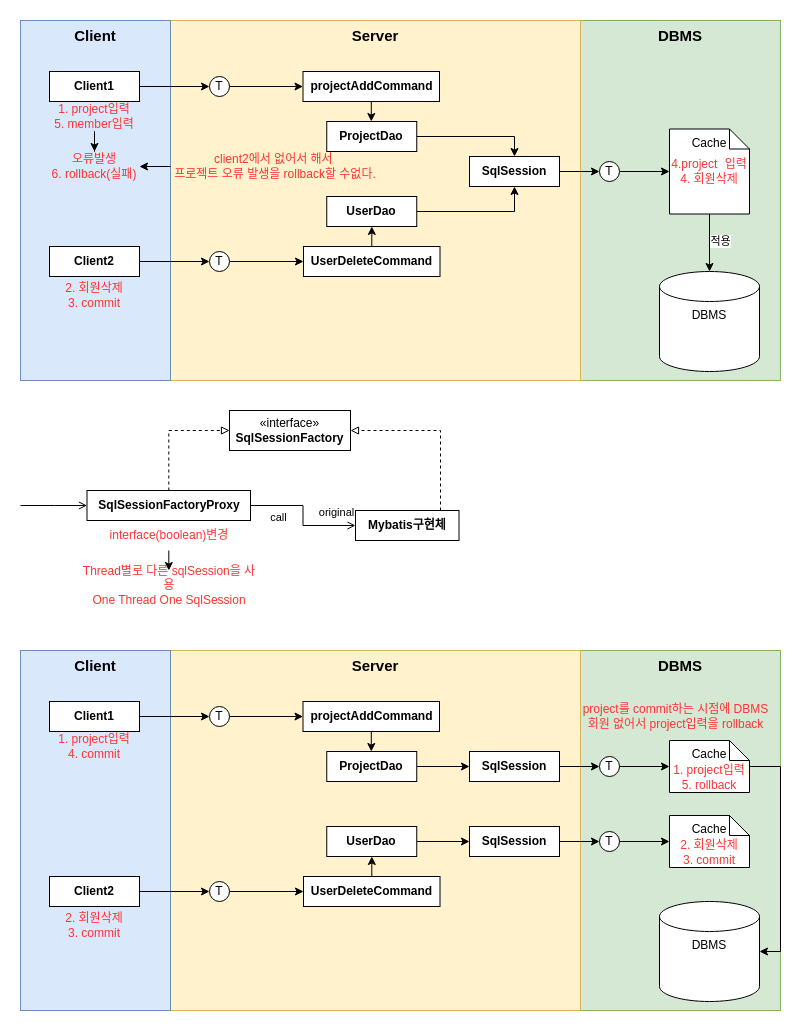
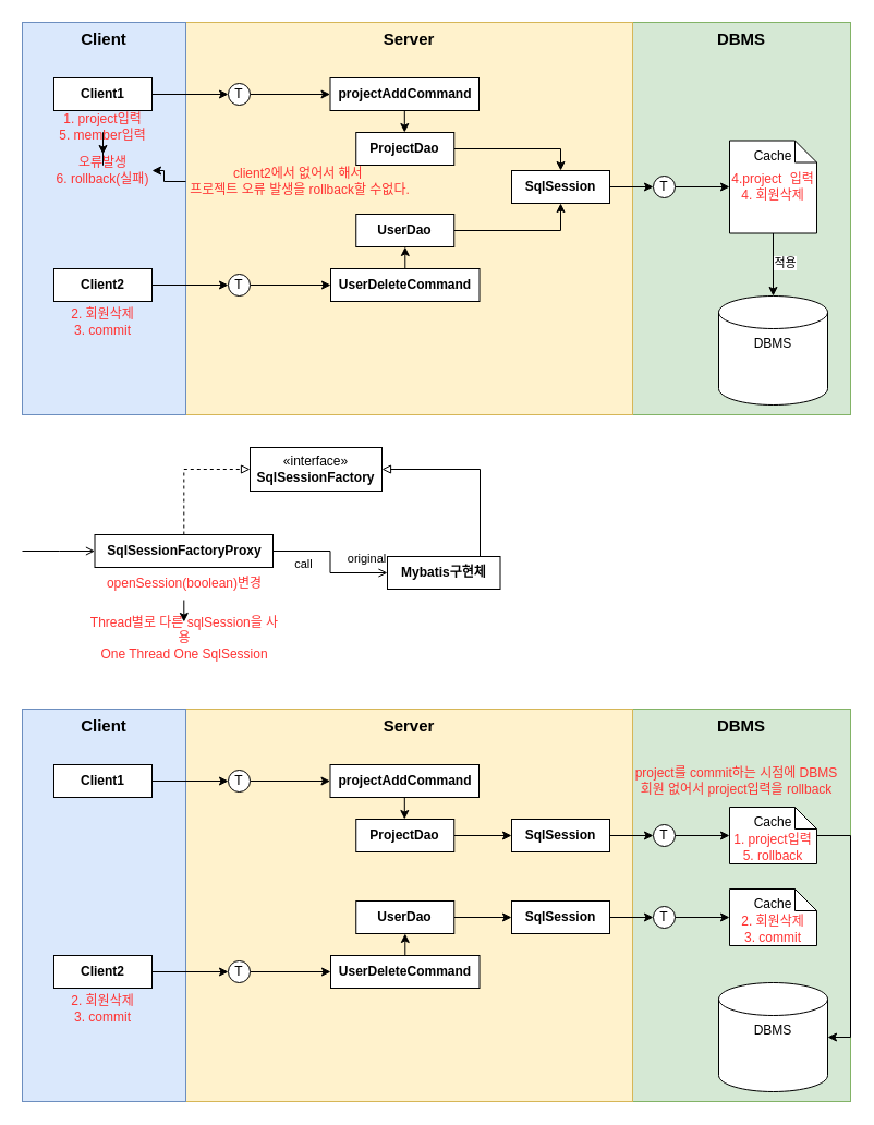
  <mxCell id="0" />
  <mxCell id="1" parent="0" />
  <mxCell id="2" value="DBMS" style="rounded=0;whiteSpace=wrap;html=1;fillColor=#d5e8d4;strokeColor=#82b366;verticalAlign=top;fontStyle=1;fontSize=15;" vertex="1" parent="1"><mxGeometry x="580" y="650" width="200" height="360" as="geometry" /></mxCell>
  <mxCell id="3" value="Server" style="rounded=0;whiteSpace=wrap;html=1;fillColor=#fff2cc;strokeColor=#d6b656;verticalAlign=top;fontStyle=1;fontSize=15;" vertex="1" parent="1"><mxGeometry x="170" y="650" width="410" height="360" as="geometry" /></mxCell>
  <mxCell id="4" value="Client" style="rounded=0;whiteSpace=wrap;html=1;fillColor=#dae8fc;strokeColor=#6c8ebf;verticalAlign=top;fontStyle=1;fontSize=15;" vertex="1" parent="1"><mxGeometry x="20" y="650" width="150" height="360" as="geometry" /></mxCell>
  <mxCell id="5" value="DBMS" style="rounded=0;whiteSpace=wrap;html=1;fillColor=#d5e8d4;strokeColor=#82b366;verticalAlign=top;fontStyle=1;fontSize=15;" vertex="1" parent="1"><mxGeometry x="580" y="20" width="200" height="360" as="geometry" /></mxCell>
  <mxCell id="6" value="Server" style="rounded=0;whiteSpace=wrap;html=1;fillColor=#fff2cc;strokeColor=#d6b656;verticalAlign=top;fontStyle=1;fontSize=15;" vertex="1" parent="1"><mxGeometry x="170" y="20" width="410" height="360" as="geometry" /></mxCell>
  <mxCell id="7" value="Client" style="rounded=0;whiteSpace=wrap;html=1;fillColor=#dae8fc;strokeColor=#6c8ebf;verticalAlign=top;fontStyle=1;fontSize=15;" vertex="1" parent="1"><mxGeometry x="20" y="20" width="150" height="360" as="geometry" /></mxCell>
  <mxCell id="8" value="" style="edgeStyle=orthogonalEdgeStyle;rounded=0;orthogonalLoop=1;jettySize=auto;html=1;" edge="1" parent="1" source="9" target="13"><mxGeometry relative="1" as="geometry" /></mxCell>
  <mxCell id="9" value="Client1" style="html=1;whiteSpace=wrap;fontStyle=1" vertex="1" parent="1"><mxGeometry x="49" y="71" width="90" height="30" as="geometry" /></mxCell>
  <mxCell id="10" value="" style="edgeStyle=orthogonalEdgeStyle;rounded=0;orthogonalLoop=1;jettySize=auto;html=1;" edge="1" parent="1" source="11" target="15"><mxGeometry relative="1" as="geometry" /></mxCell>
  <mxCell id="11" value="Client2" style="html=1;whiteSpace=wrap;fontStyle=1" vertex="1" parent="1"><mxGeometry x="49" y="246" width="90" height="30" as="geometry" /></mxCell>
  <mxCell id="12" value="" style="edgeStyle=orthogonalEdgeStyle;rounded=0;orthogonalLoop=1;jettySize=auto;html=1;entryX=0;entryY=0.5;entryDx=0;entryDy=0;" edge="1" parent="1" source="13" target="17"><mxGeometry relative="1" as="geometry" /></mxCell>
  <mxCell id="13" value="T" style="ellipse;whiteSpace=wrap;html=1;align=center;" vertex="1" parent="1"><mxGeometry x="209" y="76" width="20" height="20" as="geometry" /></mxCell>
  <mxCell id="14" value="" style="edgeStyle=orthogonalEdgeStyle;rounded=0;orthogonalLoop=1;jettySize=auto;html=1;entryX=0;entryY=0.5;entryDx=0;entryDy=0;" edge="1" parent="1" source="15" target="19"><mxGeometry relative="1" as="geometry" /></mxCell>
  <mxCell id="15" value="T" style="ellipse;whiteSpace=wrap;html=1;align=center;" vertex="1" parent="1"><mxGeometry x="209" y="251" width="20" height="20" as="geometry" /></mxCell>
  <mxCell id="16" value="" style="edgeStyle=orthogonalEdgeStyle;rounded=0;orthogonalLoop=1;jettySize=auto;html=1;entryX=0.5;entryY=0;entryDx=0;entryDy=0;" edge="1" parent="1" source="17" target="21"><mxGeometry relative="1" as="geometry" /></mxCell>
  <mxCell id="17" value="projectAddCommand" style="html=1;whiteSpace=wrap;fontStyle=1" vertex="1" parent="1"><mxGeometry x="302.5" y="71" width="136.5" height="30" as="geometry" /></mxCell>
  <mxCell id="18" style="edgeStyle=orthogonalEdgeStyle;rounded=0;orthogonalLoop=1;jettySize=auto;html=1;entryX=0.5;entryY=1;entryDx=0;entryDy=0;" edge="1" parent="1" source="19" target="23"><mxGeometry relative="1" as="geometry" /></mxCell>
  <mxCell id="19" value="UserDeleteCommand" style="html=1;whiteSpace=wrap;fontStyle=1" vertex="1" parent="1"><mxGeometry x="303" y="246" width="136.5" height="30" as="geometry" /></mxCell>
  <mxCell id="20" style="edgeStyle=orthogonalEdgeStyle;rounded=0;orthogonalLoop=1;jettySize=auto;html=1;entryX=0.5;entryY=0;entryDx=0;entryDy=0;" edge="1" parent="1" source="21" target="25"><mxGeometry relative="1" as="geometry" /></mxCell>
  <mxCell id="21" value="ProjectDao" style="html=1;whiteSpace=wrap;fontStyle=1" vertex="1" parent="1"><mxGeometry x="326.25" y="121" width="90" height="30" as="geometry" /></mxCell>
  <mxCell id="22" style="edgeStyle=orthogonalEdgeStyle;rounded=0;orthogonalLoop=1;jettySize=auto;html=1;entryX=0.5;entryY=1;entryDx=0;entryDy=0;" edge="1" parent="1" source="23" target="25"><mxGeometry relative="1" as="geometry" /></mxCell>
  <mxCell id="23" value="UserDao" style="html=1;whiteSpace=wrap;fontStyle=1" vertex="1" parent="1"><mxGeometry x="326.25" y="196" width="90" height="30" as="geometry" /></mxCell>
  <mxCell id="24" value="" style="edgeStyle=orthogonalEdgeStyle;rounded=0;orthogonalLoop=1;jettySize=auto;html=1;entryX=0;entryY=0.5;entryDx=0;entryDy=0;" edge="1" parent="1" source="25" target="27"><mxGeometry relative="1" as="geometry" /></mxCell>
  <mxCell id="25" value="SqlSession" style="html=1;whiteSpace=wrap;fontStyle=1" vertex="1" parent="1"><mxGeometry x="469" y="156" width="90" height="30" as="geometry" /></mxCell>
  <mxCell id="26" value="" style="edgeStyle=orthogonalEdgeStyle;rounded=0;orthogonalLoop=1;jettySize=auto;html=1;" edge="1" parent="1" source="27" target="29"><mxGeometry relative="1" as="geometry" /></mxCell>
  <mxCell id="27" value="T" style="ellipse;whiteSpace=wrap;html=1;align=center;" vertex="1" parent="1"><mxGeometry x="599" y="161" width="20" height="20" as="geometry" /></mxCell>
  <mxCell id="28" value="적용" style="edgeStyle=orthogonalEdgeStyle;rounded=0;orthogonalLoop=1;jettySize=auto;html=1;" edge="1" parent="1" source="29" target="30"><mxGeometry x="-0.078" y="11" relative="1" as="geometry"><mxPoint as="offset" /></mxGeometry></mxCell>
  <mxCell id="29" value="Cache" style="shape=note;size=20;whiteSpace=wrap;html=1;verticalAlign=top;" vertex="1" parent="1"><mxGeometry x="669" y="128.5" width="80" height="85" as="geometry" /></mxCell>
  <mxCell id="30" value="DBMS" style="shape=cylinder3;whiteSpace=wrap;html=1;boundedLbl=1;backgroundOutline=1;size=15;verticalAlign=top;" vertex="1" parent="1"><mxGeometry x="659" y="271" width="100" height="100" as="geometry" /></mxCell>
  <mxCell id="31" style="edgeStyle=orthogonalEdgeStyle;rounded=0;orthogonalLoop=1;jettySize=auto;html=1;entryX=0.5;entryY=0;entryDx=0;entryDy=0;" edge="1" parent="1" source="32" target="35"><mxGeometry relative="1" as="geometry" /></mxCell>
  <mxCell id="32" value="1. project입력&lt;div&gt;5. member입력&lt;/div&gt;" style="text;html=1;align=center;verticalAlign=middle;whiteSpace=wrap;rounded=0;fontColor=#FF3333;" vertex="1" parent="1"><mxGeometry x="49" y="101" width="90" height="30" as="geometry" /></mxCell>
  <mxCell id="33" value="2. 회원삭제&lt;div&gt;3. commit&lt;/div&gt;" style="text;html=1;align=center;verticalAlign=middle;whiteSpace=wrap;rounded=0;fontColor=#FF3333;" vertex="1" parent="1"><mxGeometry x="49" y="280" width="90" height="30" as="geometry" /></mxCell>
  <mxCell id="34" value="&lt;div&gt;4.project&lt;span style=&quot;white-space: pre;&quot;&gt;&#09;&lt;/span&gt;입력&lt;/div&gt;&lt;div&gt;4. 회원삭제&lt;/div&gt;" style="text;html=1;align=center;verticalAlign=middle;whiteSpace=wrap;rounded=0;fontColor=#FF3333;" vertex="1" parent="1"><mxGeometry x="664" y="156" width="90" height="30" as="geometry" /></mxCell>
- <mxCell id="35" value="오류발생&lt;div&gt;6. rollback(실패)&lt;/div&gt;" style="text;html=1;align=center;verticalAlign=middle;whiteSpace=wrap;rounded=0;fontColor=#FF3333;" vertex="1" parent="1"><mxGeometry x="49" y="151" width="90" height="30" as="geometry" /></mxCell>
+ <mxCell id="35" value="오류발생&lt;div&gt;6. rollback(실패)&lt;/div&gt;" style="text;html=1;align=center;verticalAlign=middle;whiteSpace=wrap;rounded=0;fontColor=#FF3333;" vertex="1" parent="1"><mxGeometry x="49" y="141" width="90" height="30" as="geometry" /></mxCell>
  <mxCell id="36" style="edgeStyle=orthogonalEdgeStyle;rounded=0;orthogonalLoop=1;jettySize=auto;html=1;entryX=1;entryY=0.5;entryDx=0;entryDy=0;" edge="1" parent="1" source="37" target="35"><mxGeometry relative="1" as="geometry" /></mxCell>
  <mxCell id="37" value="client2에서 없어서 해서&amp;nbsp;&lt;div&gt;프로젝트 오류 발생을 rollback할 수없다.&lt;/div&gt;" style="text;html=1;align=center;verticalAlign=middle;whiteSpace=wrap;rounded=0;fontColor=#FF3333;" vertex="1" parent="1"><mxGeometry x="170" y="151" width="210" height="30" as="geometry" /></mxCell>
  <mxCell id="38" style="edgeStyle=orthogonalEdgeStyle;rounded=0;orthogonalLoop=1;jettySize=auto;html=1;entryX=0;entryY=0.5;entryDx=0;entryDy=0;endArrow=block;endFill=0;dashed=1;" edge="1" parent="1" source="43" target="46"><mxGeometry relative="1" as="geometry" /></mxCell>
  <mxCell id="39" style="edgeStyle=orthogonalEdgeStyle;rounded=0;orthogonalLoop=1;jettySize=auto;html=1;entryX=0;entryY=0.5;entryDx=0;entryDy=0;endArrow=open;endFill=0;" edge="1" parent="1" source="43" target="45"><mxGeometry relative="1" as="geometry" /></mxCell>
  <mxCell id="40" value="call" style="edgeLabel;html=1;align=center;verticalAlign=middle;resizable=0;points=[];" vertex="1" connectable="0" parent="39"><mxGeometry x="0.202" relative="1" as="geometry"><mxPoint x="-28" y="-9" as="offset" /></mxGeometry></mxCell>
  <mxCell id="41" value="original" style="edgeLabel;html=1;align=center;verticalAlign=middle;resizable=0;points=[];" vertex="1" connectable="0" parent="39"><mxGeometry x="0.905" y="1" relative="1" as="geometry"><mxPoint x="-14" y="-13" as="offset" /></mxGeometry></mxCell>
  <mxCell id="42" style="edgeStyle=orthogonalEdgeStyle;rounded=0;orthogonalLoop=1;jettySize=auto;html=1;startArrow=open;startFill=0;endArrow=none;endFill=0;" edge="1" parent="1" source="43"><mxGeometry relative="1" as="geometry"><mxPoint x="20" y="505" as="targetPoint" /></mxGeometry></mxCell>
  <mxCell id="43" value="SqlSessionFactoryProxy" style="html=1;whiteSpace=wrap;fontStyle=1" vertex="1" parent="1"><mxGeometry x="86.5" y="490" width="163.5" height="30" as="geometry" /></mxCell>
- <mxCell id="44" style="edgeStyle=orthogonalEdgeStyle;rounded=0;orthogonalLoop=1;jettySize=auto;html=1;entryX=1;entryY=0.5;entryDx=0;entryDy=0;endArrow=block;endFill=0;dashed=1;" edge="1" parent="1" source="45" target="46"><mxGeometry relative="1" as="geometry"><Array as="points"><mxPoint x="440" y="430" /></Array></mxGeometry></mxCell>
+ <mxCell id="44" style="edgeStyle=orthogonalEdgeStyle;rounded=0;orthogonalLoop=1;jettySize=auto;html=1;entryX=1;entryY=0.5;entryDx=0;entryDy=0;endArrow=block;endFill=0;dashed=0;" edge="1" parent="1" source="45" target="46"><mxGeometry relative="1" as="geometry"><Array as="points"><mxPoint x="440" y="430" /></Array></mxGeometry></mxCell>
  <mxCell id="45" value="Mybatis구현체" style="html=1;whiteSpace=wrap;fontStyle=1" vertex="1" parent="1"><mxGeometry x="355" y="510" width="103.5" height="30" as="geometry" /></mxCell>
  <mxCell id="46" value="«interface»&lt;br&gt;&lt;b&gt;SqlSessionFactory&lt;/b&gt;" style="html=1;whiteSpace=wrap;" vertex="1" parent="1"><mxGeometry x="229" y="410" width="121" height="40" as="geometry" /></mxCell>
  <mxCell id="47" style="edgeStyle=orthogonalEdgeStyle;rounded=0;orthogonalLoop=1;jettySize=auto;html=1;entryX=0.5;entryY=0;entryDx=0;entryDy=0;" edge="1" parent="1" source="48" target="49"><mxGeometry relative="1" as="geometry" /></mxCell>
- <mxCell id="48" value="interface(boolean)변경" style="text;html=1;align=center;verticalAlign=middle;whiteSpace=wrap;rounded=0;fontColor=#FF3333;" vertex="1" parent="1"><mxGeometry x="86.5" y="520" width="163.5" height="30" as="geometry" /></mxCell>
+ <mxCell id="48" value="openSession(boolean)변경" style="text;html=1;align=center;verticalAlign=middle;whiteSpace=wrap;rounded=0;fontColor=#FF3333;" vertex="1" parent="1"><mxGeometry x="86.5" y="520" width="163.5" height="30" as="geometry" /></mxCell>
  <mxCell id="49" value="Thread별로 다른 sqlSession을 사용&lt;div&gt;One Thread One SqlSession&lt;/div&gt;" style="text;html=1;align=center;verticalAlign=middle;whiteSpace=wrap;rounded=0;fontColor=#FF3333;" vertex="1" parent="1"><mxGeometry x="76.5" y="570" width="183.5" height="30" as="geometry" /></mxCell>
  <mxCell id="50" value="" style="edgeStyle=orthogonalEdgeStyle;rounded=0;orthogonalLoop=1;jettySize=auto;html=1;" edge="1" parent="1" source="51" target="55"><mxGeometry relative="1" as="geometry" /></mxCell>
  <mxCell id="51" value="Client1" style="html=1;whiteSpace=wrap;fontStyle=1" vertex="1" parent="1"><mxGeometry x="49" y="701" width="90" height="30" as="geometry" /></mxCell>
  <mxCell id="52" value="" style="edgeStyle=orthogonalEdgeStyle;rounded=0;orthogonalLoop=1;jettySize=auto;html=1;" edge="1" parent="1" source="53" target="57"><mxGeometry relative="1" as="geometry" /></mxCell>
  <mxCell id="53" value="Client2" style="html=1;whiteSpace=wrap;fontStyle=1" vertex="1" parent="1"><mxGeometry x="49" y="876" width="90" height="30" as="geometry" /></mxCell>
  <mxCell id="54" value="" style="edgeStyle=orthogonalEdgeStyle;rounded=0;orthogonalLoop=1;jettySize=auto;html=1;entryX=0;entryY=0.5;entryDx=0;entryDy=0;" edge="1" parent="1" source="55" target="59"><mxGeometry relative="1" as="geometry" /></mxCell>
  <mxCell id="55" value="T" style="ellipse;whiteSpace=wrap;html=1;align=center;" vertex="1" parent="1"><mxGeometry x="209" y="706" width="20" height="20" as="geometry" /></mxCell>
  <mxCell id="56" value="" style="edgeStyle=orthogonalEdgeStyle;rounded=0;orthogonalLoop=1;jettySize=auto;html=1;entryX=0;entryY=0.5;entryDx=0;entryDy=0;" edge="1" parent="1" source="57" target="61"><mxGeometry relative="1" as="geometry" /></mxCell>
  <mxCell id="57" value="T" style="ellipse;whiteSpace=wrap;html=1;align=center;" vertex="1" parent="1"><mxGeometry x="209" y="881" width="20" height="20" as="geometry" /></mxCell>
  <mxCell id="58" value="" style="edgeStyle=orthogonalEdgeStyle;rounded=0;orthogonalLoop=1;jettySize=auto;html=1;entryX=0.5;entryY=0;entryDx=0;entryDy=0;" edge="1" parent="1" source="59" target="63"><mxGeometry relative="1" as="geometry" /></mxCell>
  <mxCell id="59" value="projectAddCommand" style="html=1;whiteSpace=wrap;fontStyle=1" vertex="1" parent="1"><mxGeometry x="302.5" y="701" width="136.5" height="30" as="geometry" /></mxCell>
  <mxCell id="60" style="edgeStyle=orthogonalEdgeStyle;rounded=0;orthogonalLoop=1;jettySize=auto;html=1;entryX=0.5;entryY=1;entryDx=0;entryDy=0;" edge="1" parent="1" source="61" target="65"><mxGeometry relative="1" as="geometry" /></mxCell>
  <mxCell id="61" value="UserDeleteCommand" style="html=1;whiteSpace=wrap;fontStyle=1" vertex="1" parent="1"><mxGeometry x="303" y="876" width="136.5" height="30" as="geometry" /></mxCell>
  <mxCell id="62" style="edgeStyle=orthogonalEdgeStyle;rounded=0;orthogonalLoop=1;jettySize=auto;html=1;entryX=0;entryY=0.5;entryDx=0;entryDy=0;" edge="1" parent="1" source="63" target="67"><mxGeometry relative="1" as="geometry" /></mxCell>
  <mxCell id="63" value="ProjectDao" style="html=1;whiteSpace=wrap;fontStyle=1" vertex="1" parent="1"><mxGeometry x="326.25" y="751" width="90" height="30" as="geometry" /></mxCell>
  <mxCell id="64" style="edgeStyle=orthogonalEdgeStyle;rounded=0;orthogonalLoop=1;jettySize=auto;html=1;entryX=0;entryY=0.5;entryDx=0;entryDy=0;" edge="1" parent="1" source="65" target="74"><mxGeometry relative="1" as="geometry" /></mxCell>
  <mxCell id="65" value="UserDao" style="html=1;whiteSpace=wrap;fontStyle=1" vertex="1" parent="1"><mxGeometry x="326.25" y="826" width="90" height="30" as="geometry" /></mxCell>
  <mxCell id="66" value="" style="edgeStyle=orthogonalEdgeStyle;rounded=0;orthogonalLoop=1;jettySize=auto;html=1;entryX=0;entryY=0.5;entryDx=0;entryDy=0;exitX=1;exitY=0.5;exitDx=0;exitDy=0;" edge="1" parent="1" source="67" target="69"><mxGeometry relative="1" as="geometry"><mxPoint x="559" y="731" as="sourcePoint" /></mxGeometry></mxCell>
  <mxCell id="67" value="SqlSession" style="html=1;whiteSpace=wrap;fontStyle=1" vertex="1" parent="1"><mxGeometry x="469" y="751" width="90" height="30" as="geometry" /></mxCell>
  <mxCell id="68" value="" style="edgeStyle=orthogonalEdgeStyle;rounded=0;orthogonalLoop=1;jettySize=auto;html=1;" edge="1" parent="1" source="69" target="71"><mxGeometry relative="1" as="geometry" /></mxCell>
  <mxCell id="69" value="T" style="ellipse;whiteSpace=wrap;html=1;align=center;" vertex="1" parent="1"><mxGeometry x="599" y="756" width="20" height="20" as="geometry" /></mxCell>
  <mxCell id="70" value="" style="edgeStyle=orthogonalEdgeStyle;rounded=0;orthogonalLoop=1;jettySize=auto;html=1;" edge="1" parent="1" source="71" target="72"><mxGeometry x="-0.078" y="11" relative="1" as="geometry"><mxPoint as="offset" /><Array as="points"><mxPoint x="780" y="766" /><mxPoint x="780" y="951" /></Array></mxGeometry></mxCell>
  <mxCell id="71" value="Cache" style="shape=note;size=20;whiteSpace=wrap;html=1;verticalAlign=top;" vertex="1" parent="1"><mxGeometry x="669" y="740" width="80" height="52" as="geometry" /></mxCell>
  <mxCell id="72" value="DBMS" style="shape=cylinder3;whiteSpace=wrap;html=1;boundedLbl=1;backgroundOutline=1;size=15;verticalAlign=top;" vertex="1" parent="1"><mxGeometry x="659" y="901" width="100" height="100" as="geometry" /></mxCell>
  <mxCell id="73" value="" style="edgeStyle=orthogonalEdgeStyle;rounded=0;orthogonalLoop=1;jettySize=auto;html=1;entryX=0;entryY=0.5;entryDx=0;entryDy=0;exitX=1;exitY=0.5;exitDx=0;exitDy=0;" edge="1" parent="1" source="74" target="76"><mxGeometry relative="1" as="geometry"><mxPoint x="559" y="806" as="sourcePoint" /></mxGeometry></mxCell>
  <mxCell id="74" value="SqlSession" style="html=1;whiteSpace=wrap;fontStyle=1" vertex="1" parent="1"><mxGeometry x="469" y="826" width="90" height="30" as="geometry" /></mxCell>
  <mxCell id="75" value="" style="edgeStyle=orthogonalEdgeStyle;rounded=0;orthogonalLoop=1;jettySize=auto;html=1;" edge="1" parent="1" source="76" target="77"><mxGeometry relative="1" as="geometry" /></mxCell>
  <mxCell id="76" value="T" style="ellipse;whiteSpace=wrap;html=1;align=center;" vertex="1" parent="1"><mxGeometry x="599" y="831" width="20" height="20" as="geometry" /></mxCell>
  <mxCell id="77" value="Cache" style="shape=note;size=20;whiteSpace=wrap;html=1;verticalAlign=top;" vertex="1" parent="1"><mxGeometry x="669" y="815" width="80" height="52" as="geometry" /></mxCell>
  <mxCell id="78" value="2. 회원삭제&lt;div&gt;3. commit&lt;/div&gt;" style="text;html=1;align=center;verticalAlign=middle;whiteSpace=wrap;rounded=0;fontColor=#FF3333;" vertex="1" parent="1"><mxGeometry x="49" y="910" width="90" height="30" as="geometry" /></mxCell>
- <mxCell id="79" value="1. project입력&lt;div&gt;4. commit&lt;/div&gt;" style="text;html=1;align=center;verticalAlign=middle;whiteSpace=wrap;rounded=0;fontColor=#FF3333;" vertex="1" parent="1"><mxGeometry x="49" y="731" width="90" height="30" as="geometry" /></mxCell>
  <mxCell id="80" value="2. 회원삭제&lt;div&gt;3. commit&lt;/div&gt;" style="text;html=1;align=center;verticalAlign=middle;whiteSpace=wrap;rounded=0;fontColor=#FF3333;" vertex="1" parent="1"><mxGeometry x="664" y="837" width="90" height="30" as="geometry" /></mxCell>
  <mxCell id="81" value="1. project입력&lt;div&gt;5. rollback&lt;/div&gt;" style="text;html=1;align=center;verticalAlign=middle;whiteSpace=wrap;rounded=0;fontColor=#FF3333;" vertex="1" parent="1"><mxGeometry x="664" y="762" width="90" height="30" as="geometry" /></mxCell>
  <mxCell id="82" value="project를 commit하는 시점에 DBMS 회원 없어서 project입력을 rollback" style="text;html=1;align=center;verticalAlign=middle;whiteSpace=wrap;rounded=0;fontColor=#FF3333;" vertex="1" parent="1"><mxGeometry x="580" y="701" width="191" height="30" as="geometry" /></mxCell>
